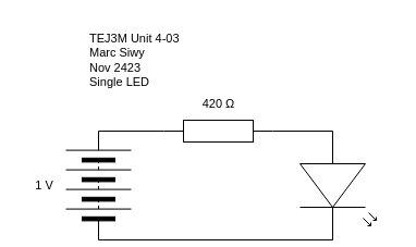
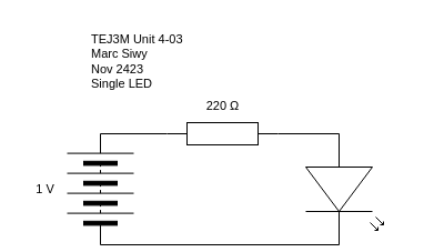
  <mxCell id="0" />
  <mxCell id="1" parent="0" />
  <mxCell id="2" style="edgeStyle=none;html=1;exitX=1;exitY=0.5;exitDx=0;exitDy=0;entryX=0;entryY=0.5;entryDx=0;entryDy=0;entryPerimeter=0;startArrow=none;startFill=0;endArrow=none;endFill=0;rounded=0;" parent="1" source="3" target="7" edge="1"><mxGeometry relative="1" as="geometry" /></mxCell>
  <mxCell id="3" value="" style="pointerEvents=1;verticalLabelPosition=bottom;shadow=0;dashed=0;align=center;html=1;verticalAlign=top;shape=mxgraph.electrical.miscellaneous.batteryStack;rotation=-90;" parent="1" vertex="1"><mxGeometry x="40" y="140" width="100" height="60" as="geometry" /></mxCell>
  <mxCell id="4" style="edgeStyle=none;shape=connector;rounded=0;html=1;exitX=1;exitY=0.57;exitDx=0;exitDy=0;exitPerimeter=0;entryX=0;entryY=0.5;entryDx=0;entryDy=0;labelBackgroundColor=default;strokeColor=default;fontFamily=Helvetica;fontSize=11;fontColor=default;startArrow=none;startFill=0;endArrow=none;endFill=0;" parent="1" source="5" target="3" edge="1"><mxGeometry relative="1" as="geometry" /></mxCell>
  <mxCell id="5" value="" style="verticalLabelPosition=bottom;shadow=0;dashed=0;align=center;html=1;verticalAlign=top;shape=mxgraph.electrical.opto_electronics.led_2;pointerEvents=1;rotation=90;" parent="1" vertex="1"><mxGeometry x="260" y="135" width="100" height="70" as="geometry" /></mxCell>
  <mxCell id="6" style="edgeStyle=none;shape=connector;rounded=0;html=1;exitX=1;exitY=0.5;exitDx=0;exitDy=0;exitPerimeter=0;entryX=0;entryY=0.57;entryDx=0;entryDy=0;entryPerimeter=0;labelBackgroundColor=default;strokeColor=default;fontFamily=Helvetica;fontSize=11;fontColor=default;startArrow=none;startFill=0;endArrow=none;endFill=0;" parent="1" source="7" target="5" edge="1"><mxGeometry relative="1" as="geometry" /></mxCell>
  <mxCell id="7" value="" style="pointerEvents=1;verticalLabelPosition=bottom;shadow=0;dashed=0;align=center;html=1;verticalAlign=top;shape=mxgraph.electrical.resistors.resistor_1;" parent="1" vertex="1"><mxGeometry x="150" y="110" width="100" height="20" as="geometry" /></mxCell>
  <mxCell id="8" value="1 V" style="text;html=1;align=center;verticalAlign=middle;resizable=0;points=[];autosize=1;strokeColor=none;fillColor=none;fontSize=11;fontFamily=Helvetica;fontColor=default;" parent="1" vertex="1"><mxGeometry x="20" y="155" width="40" height="30" as="geometry" /></mxCell>
- <mxCell id="9" value="420&amp;nbsp;Ω" style="text;html=1;align=center;verticalAlign=middle;resizable=0;points=[];autosize=1;strokeColor=none;fillColor=none;fontSize=11;fontFamily=Helvetica;fontColor=default;" parent="1" vertex="1"><mxGeometry x="175" y="80" width="50" height="30" as="geometry" /></mxCell>
+ <mxCell id="9" value="220&amp;nbsp;Ω" style="text;html=1;align=center;verticalAlign=middle;resizable=0;points=[];autosize=1;strokeColor=none;fillColor=none;fontSize=11;fontFamily=Helvetica;fontColor=default;" parent="1" vertex="1"><mxGeometry x="175" y="80" width="50" height="30" as="geometry" /></mxCell>
  <mxCell id="10" value="TEJ3M Unit 4-03&lt;br&gt;Marc Siwy&lt;br&gt;Nov 2423&lt;br&gt;Single LED" style="text;html=1;align=left;verticalAlign=middle;resizable=0;points=[];autosize=1;strokeColor=none;fillColor=none;fontSize=11;fontFamily=Helvetica;fontColor=default;" parent="1" vertex="1"><mxGeometry x="80" y="20" width="110" height="70" as="geometry" /></mxCell>
